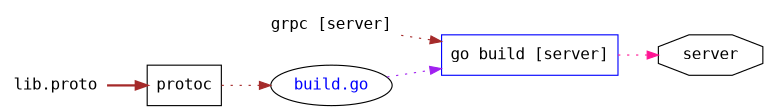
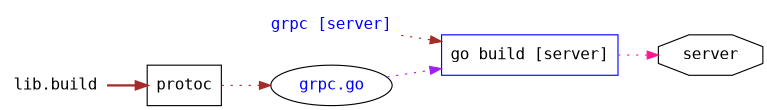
  strict digraph {
    fontname="DejaVu Sans Mono"
    rankdir=LR
    node [fontname="DejaVu Sans Mono" shape=box]
    edge [color=brown fontname="DejaVu Sans Mono" style=dotted]
-   "grpc.go" [fontcolor=blue label="build.go" shape=""]
+   "grpc.go" [fontcolor=blue shape=""]
    "go build [server]" [color=blue]
    n3 [label=server shape=octagon]
-   "grpc [server]" [fontcolor=black shape=plaintext]
-   "lib.proto" [shape=plaintext]
+   "grpc [server]" [fontcolor=blue shape=plaintext]
+   "lib.proto" [shape=plaintext label="lib.build"]
    protoc
    "grpc.go" -> "go build [server]" [color=purple]
    "go build [server]" -> n3 [color=deeppink]
    "grpc [server]" -> "go build [server]"
    "lib.proto" -> protoc [style=bold]
    protoc -> "grpc.go"
  }
